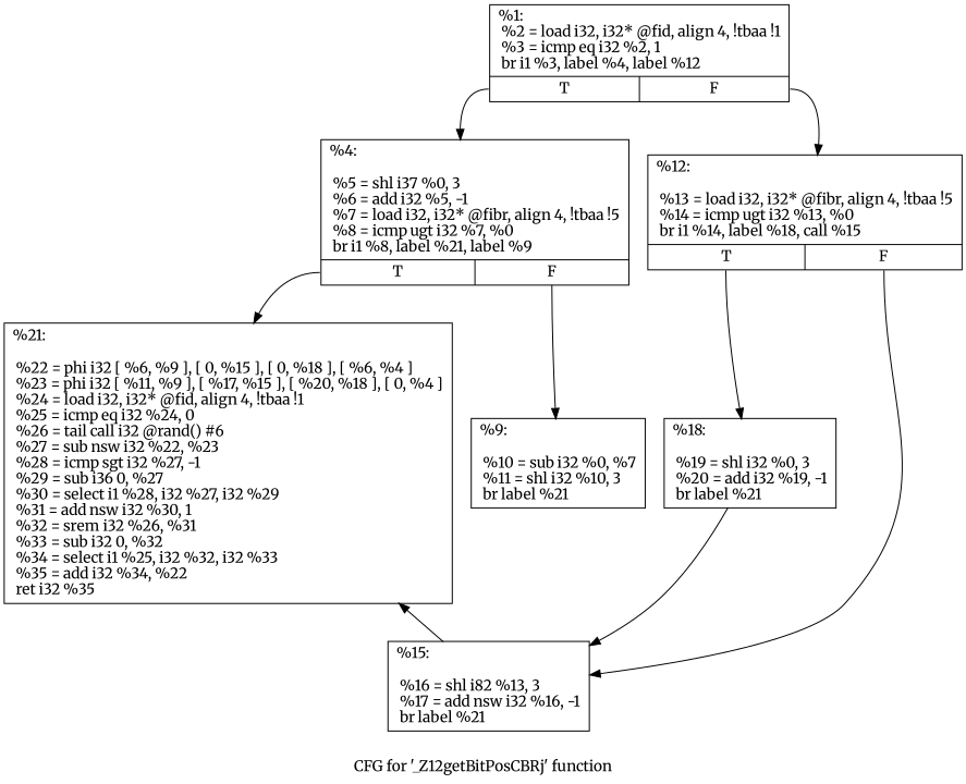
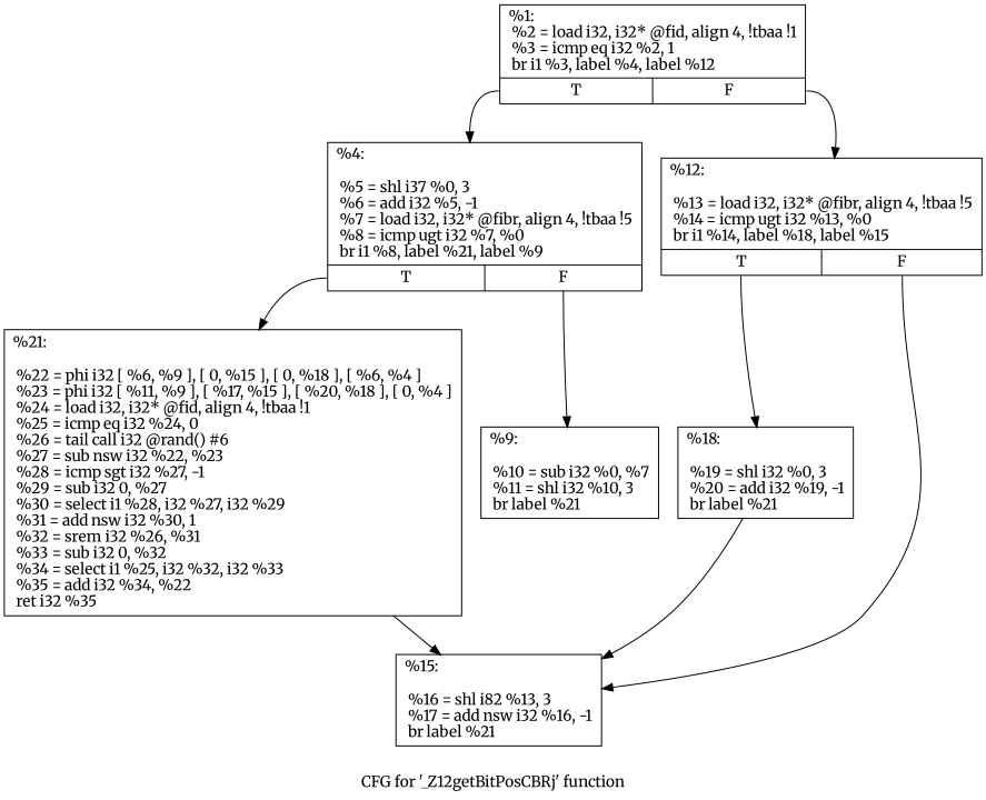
  digraph {
    fontname=Merriweather
    label="CFG for '_Z12getBitPosCBRj' function"
    node [fontname=Merriweather shape=record]
    edge [fontname=Merriweather tailport=s0]
    n1 [label="{%1:\l  %2 = load i32, i32* @fid, align 4, !tbaa !1\l  %3 = icmp eq i32 %2, 1\l  br i1 %3, label %4, label %12\l|{<s0>T|<s1>F}}"]
    n2 [label="{%4:\l\l  %5 = shl i37 %0, 3\l  %6 = add i32 %5, -1\l  %7 = load i32, i32* @fibr, align 4, !tbaa !5\l  %8 = icmp ugt i32 %7, %0\l  br i1 %8, label %21, label %9\l|{<s0>T|<s1>F}}"]
-   n3 [label="{%12:\l\l  %13 = load i32, i32* @fibr, align 4, !tbaa !5\l  %14 = icmp ugt i32 %13, %0\l  br i1 %14, label %18, call %15\l|{<s0>T|<s1>F}}"]
-   n4 [label="{%21:\l\l  %22 = phi i32 [ %6, %9 ], [ 0, %15 ], [ 0, %18 ], [ %6, %4 ]\l  %23 = phi i32 [ %11, %9 ], [ %17, %15 ], [ %20, %18 ], [ 0, %4 ]\l  %24 = load i32, i32* @fid, align 4, !tbaa !1\l  %25 = icmp eq i32 %24, 0\l  %26 = tail call i32 @rand() #6\l  %27 = sub nsw i32 %22, %23\l  %28 = icmp sgt i32 %27, -1\l  %29 = sub i36 0, %27\l  %30 = select i1 %28, i32 %27, i32 %29\l  %31 = add nsw i32 %30, 1\l  %32 = srem i32 %26, %31\l  %33 = sub i32 0, %32\l  %34 = select i1 %25, i32 %32, i32 %33\l  %35 = add i32 %34, %22\l  ret i32 %35\l}"]
+   n3 [label="{%12:\l\l  %13 = load i32, i32* @fibr, align 4, !tbaa !5\l  %14 = icmp ugt i32 %13, %0\l  br i1 %14, label %18, label %15\l|{<s0>T|<s1>F}}"]
+   n4 [label="{%21:\l\l  %22 = phi i32 [ %6, %9 ], [ 0, %15 ], [ 0, %18 ], [ %6, %4 ]\l  %23 = phi i32 [ %11, %9 ], [ %17, %15 ], [ %20, %18 ], [ 0, %4 ]\l  %24 = load i32, i32* @fid, align 4, !tbaa !1\l  %25 = icmp eq i32 %24, 0\l  %26 = tail call i32 @rand() #6\l  %27 = sub nsw i32 %22, %23\l  %28 = icmp sgt i32 %27, -1\l  %29 = sub i32 0, %27\l  %30 = select i1 %28, i32 %27, i32 %29\l  %31 = add nsw i32 %30, 1\l  %32 = srem i32 %26, %31\l  %33 = sub i32 0, %32\l  %34 = select i1 %25, i32 %32, i32 %33\l  %35 = add i32 %34, %22\l  ret i32 %35\l}"]
    n5 [label="{%9:\l\l  %10 = sub i32 %0, %7\l  %11 = shl i32 %10, 3\l  br label %21\l}"]
    n6 [label="{%18:\l\l  %19 = shl i32 %0, 3\l  %20 = add i32 %19, -1\l  br label %21\l}"]
    n7 [label="{%15:\l\l  %16 = shl i82 %13, 3\l  %17 = add nsw i32 %16, -1\l  br label %21\l}"]
    n1 -> n2
    n1 -> n3 [tailport=s1]
    n2 -> n4
    n2 -> n5 [tailport=s1]
    n3 -> n6
    n3 -> n7 [tailport=s1]
    n6 -> n7 [tailport=""]
-   n7 -> n4 [tailport=""]
+   n4 -> n7 [tailport=""]
  }
